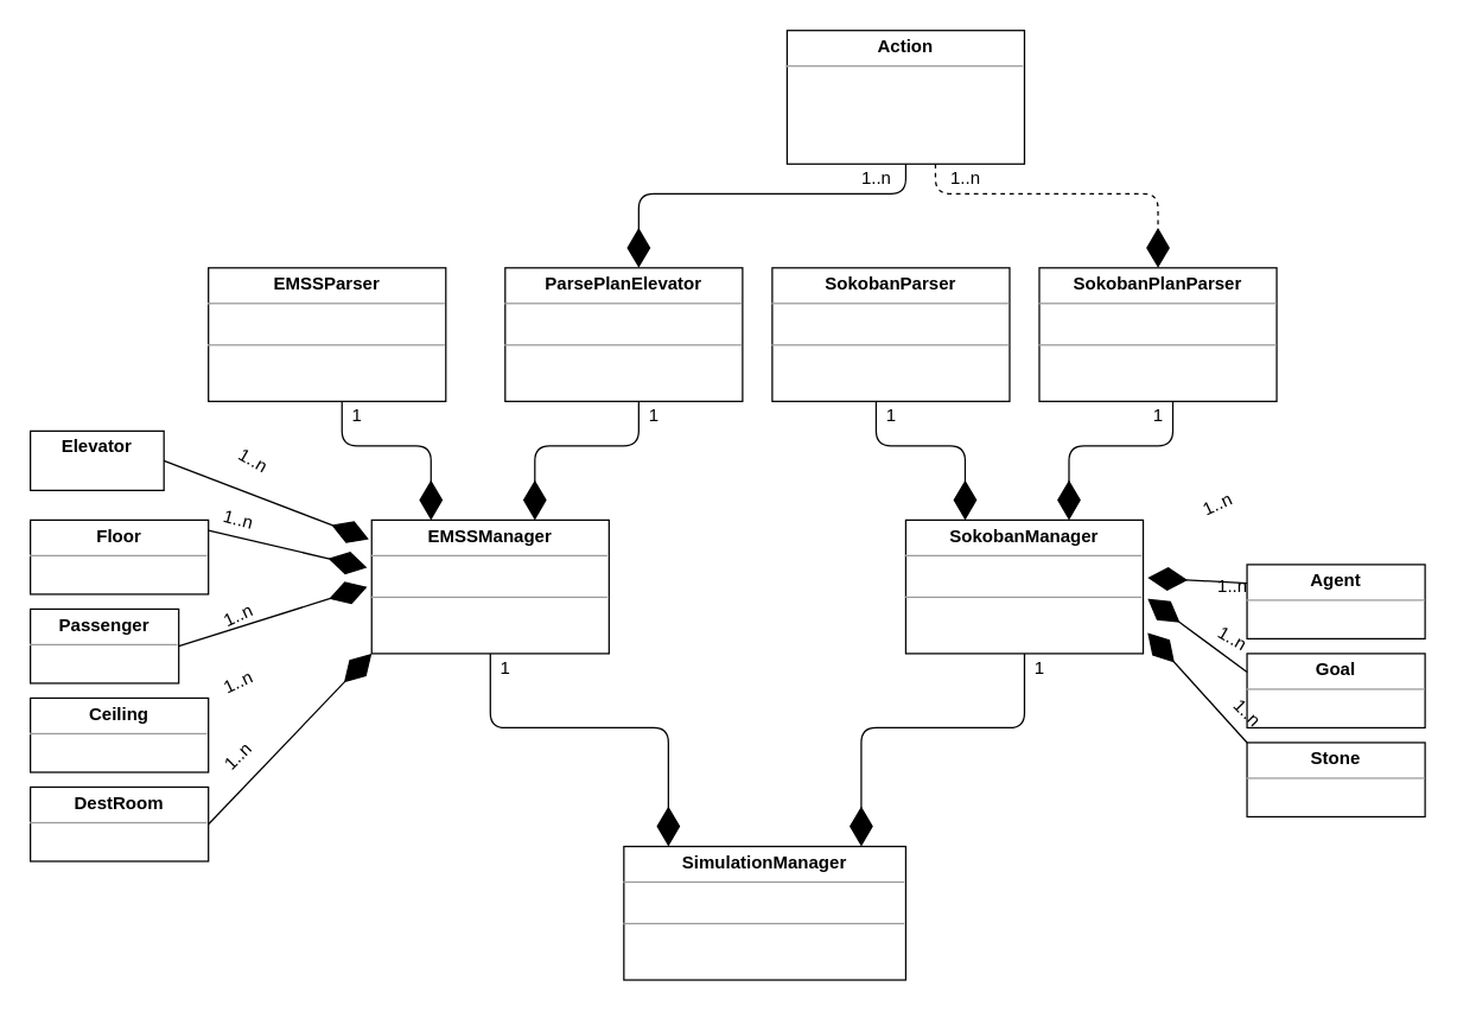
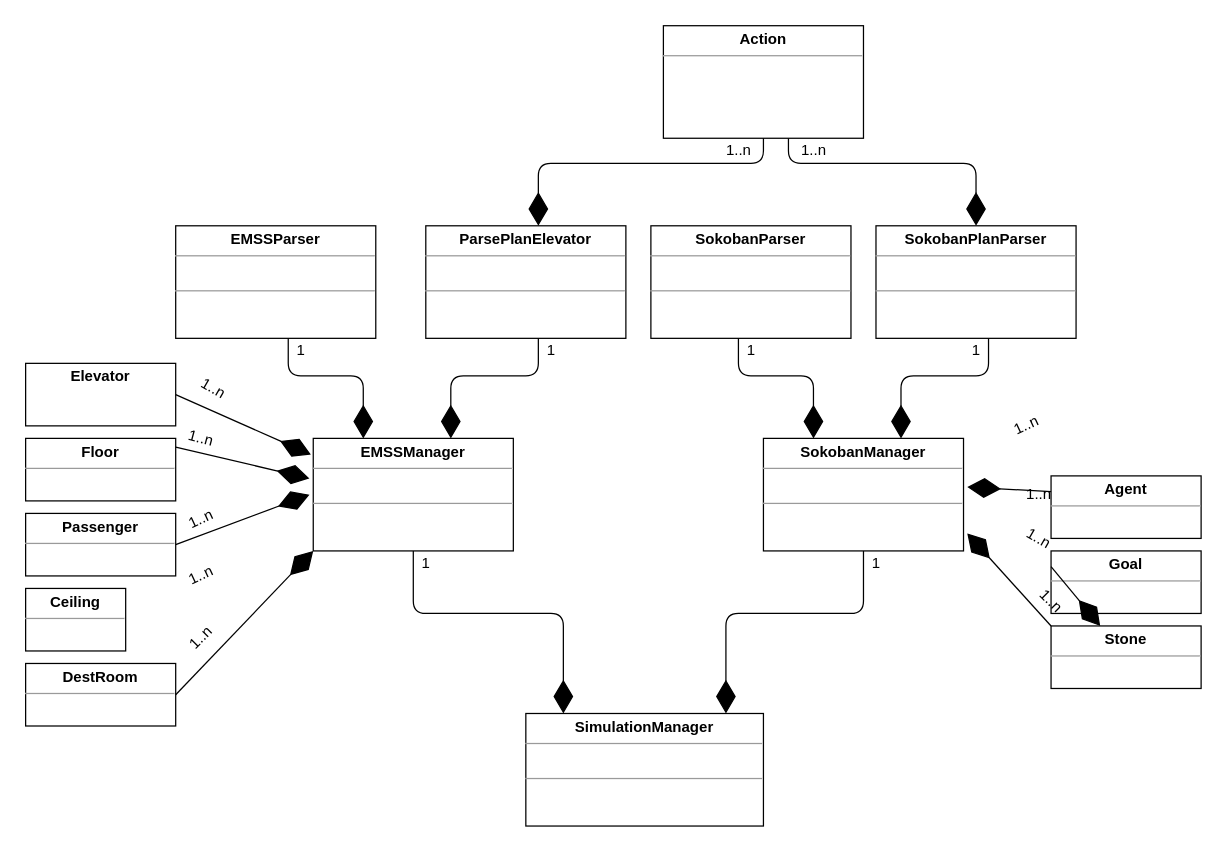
  <mxCell id="0" />
  <mxCell id="1" parent="0" />
  <mxCell id="2" value="&lt;p style=&quot;margin: 0px ; margin-top: 4px ; text-align: center&quot;&gt;&lt;b&gt;SimulationManager&lt;/b&gt;&lt;/p&gt;&lt;hr size=&quot;1&quot;&gt;&lt;p style=&quot;margin: 0px ; margin-left: 4px&quot;&gt;&lt;br&gt;&lt;/p&gt;&lt;hr size=&quot;1&quot;&gt;&lt;p style=&quot;margin: 0px ; margin-left: 4px&quot;&gt;&lt;br&gt;&lt;/p&gt;" style="verticalAlign=top;align=left;overflow=fill;fontSize=12;fontFamily=Helvetica;html=1;" vertex="1" parent="1"><mxGeometry x="420" y="570" width="190" height="90" as="geometry" /></mxCell>
  <mxCell id="3" value="" style="endArrow=diamondThin;endFill=1;endSize=24;html=1;" edge="1" parent="1"><mxGeometry width="160" relative="1" as="geometry"><mxPoint x="330" y="440" as="sourcePoint" /><mxPoint x="450" y="570" as="targetPoint" /><Array as="points"><mxPoint x="330" y="490" /><mxPoint x="450" y="490" /></Array></mxGeometry></mxCell>
  <mxCell id="4" value="" style="endArrow=diamondThin;endFill=1;endSize=24;html=1;" edge="1" parent="1"><mxGeometry width="160" relative="1" as="geometry"><mxPoint x="690" y="440" as="sourcePoint" /><mxPoint x="580" y="570" as="targetPoint" /><Array as="points"><mxPoint x="690" y="490" /><mxPoint x="580" y="490" /></Array></mxGeometry></mxCell>
  <mxCell id="5" value="&lt;p style=&quot;margin: 0px ; margin-top: 4px ; text-align: center&quot;&gt;&lt;b&gt;EMSSManager&lt;/b&gt;&lt;/p&gt;&lt;hr size=&quot;1&quot;&gt;&lt;p style=&quot;margin: 0px ; margin-left: 4px&quot;&gt;&lt;br&gt;&lt;/p&gt;&lt;hr size=&quot;1&quot;&gt;&lt;p style=&quot;margin: 0px ; margin-left: 4px&quot;&gt;&lt;br&gt;&lt;/p&gt;" style="verticalAlign=top;align=left;overflow=fill;fontSize=12;fontFamily=Helvetica;html=1;" vertex="1" parent="1"><mxGeometry x="250" y="350" width="160" height="90" as="geometry" /></mxCell>
  <mxCell id="6" value="&lt;p style=&quot;margin: 0px ; margin-top: 4px ; text-align: center&quot;&gt;&lt;b&gt;SokobanManager&lt;/b&gt;&lt;/p&gt;&lt;hr size=&quot;1&quot;&gt;&lt;p style=&quot;margin: 0px ; margin-left: 4px&quot;&gt;&lt;br&gt;&lt;/p&gt;&lt;hr size=&quot;1&quot;&gt;&lt;p style=&quot;margin: 0px ; margin-left: 4px&quot;&gt;&lt;br&gt;&lt;/p&gt;" style="verticalAlign=top;align=left;overflow=fill;fontSize=12;fontFamily=Helvetica;html=1;" vertex="1" parent="1"><mxGeometry x="610" y="350" width="160" height="90" as="geometry" /></mxCell>
  <mxCell id="7" value="" style="endArrow=diamondThin;endFill=1;endSize=24;html=1;" edge="1" parent="1"><mxGeometry width="160" relative="1" as="geometry"><mxPoint x="230" y="270" as="sourcePoint" /><mxPoint x="290" y="350" as="targetPoint" /><Array as="points"><mxPoint x="230" y="300" /><mxPoint x="290" y="300" /></Array></mxGeometry></mxCell>
  <mxCell id="8" value="" style="endArrow=diamondThin;endFill=1;endSize=24;html=1;" edge="1" parent="1"><mxGeometry width="160" relative="1" as="geometry"><mxPoint x="430" y="270" as="sourcePoint" /><mxPoint x="360" y="350" as="targetPoint" /><Array as="points"><mxPoint x="430" y="300" /><mxPoint x="360" y="300" /></Array></mxGeometry></mxCell>
  <mxCell id="9" value="" style="endArrow=diamondThin;endFill=1;endSize=24;html=1;" edge="1" parent="1"><mxGeometry width="160" relative="1" as="geometry"><mxPoint x="590" y="270" as="sourcePoint" /><mxPoint x="650" y="350" as="targetPoint" /><Array as="points"><mxPoint x="590" y="300" /><mxPoint x="650" y="300" /></Array></mxGeometry></mxCell>
  <mxCell id="10" value="" style="endArrow=diamondThin;endFill=1;endSize=24;html=1;" edge="1" parent="1"><mxGeometry width="160" relative="1" as="geometry"><mxPoint x="790" y="270" as="sourcePoint" /><mxPoint x="720" y="350" as="targetPoint" /><Array as="points"><mxPoint x="790" y="300" /><mxPoint x="720" y="300" /></Array></mxGeometry></mxCell>
  <mxCell id="11" value="&lt;p style=&quot;margin: 0px ; margin-top: 4px ; text-align: center&quot;&gt;&lt;b&gt;EMSSParser&lt;/b&gt;&lt;/p&gt;&lt;hr size=&quot;1&quot;&gt;&lt;p style=&quot;margin: 0px ; margin-left: 4px&quot;&gt;&lt;br&gt;&lt;/p&gt;&lt;hr size=&quot;1&quot;&gt;&lt;p style=&quot;margin: 0px ; margin-left: 4px&quot;&gt;&lt;br&gt;&lt;/p&gt;" style="verticalAlign=top;align=left;overflow=fill;fontSize=12;fontFamily=Helvetica;html=1;" vertex="1" parent="1"><mxGeometry x="140" y="180" width="160" height="90" as="geometry" /></mxCell>
  <mxCell id="12" value="&lt;p style=&quot;margin: 0px ; margin-top: 4px ; text-align: center&quot;&gt;&lt;b&gt;ParsePlanElevator&lt;/b&gt;&lt;/p&gt;&lt;hr size=&quot;1&quot;&gt;&lt;p style=&quot;margin: 0px ; margin-left: 4px&quot;&gt;&lt;br&gt;&lt;/p&gt;&lt;hr size=&quot;1&quot;&gt;&lt;p style=&quot;margin: 0px ; margin-left: 4px&quot;&gt;&lt;br&gt;&lt;/p&gt;" style="verticalAlign=top;align=left;overflow=fill;fontSize=12;fontFamily=Helvetica;html=1;" vertex="1" parent="1"><mxGeometry x="340" y="180" width="160" height="90" as="geometry" /></mxCell>
  <mxCell id="13" value="&lt;p style=&quot;margin: 0px ; margin-top: 4px ; text-align: center&quot;&gt;&lt;b&gt;SokobanParser&lt;/b&gt;&lt;/p&gt;&lt;hr size=&quot;1&quot;&gt;&lt;p style=&quot;margin: 0px ; margin-left: 4px&quot;&gt;&lt;br&gt;&lt;/p&gt;&lt;hr size=&quot;1&quot;&gt;&lt;p style=&quot;margin: 0px ; margin-left: 4px&quot;&gt;&lt;br&gt;&lt;/p&gt;" style="verticalAlign=top;align=left;overflow=fill;fontSize=12;fontFamily=Helvetica;html=1;" vertex="1" parent="1"><mxGeometry x="520" y="180" width="160" height="90" as="geometry" /></mxCell>
  <mxCell id="14" value="&lt;p style=&quot;margin: 0px ; margin-top: 4px ; text-align: center&quot;&gt;&lt;b&gt;SokobanPlanParser&lt;/b&gt;&lt;/p&gt;&lt;hr size=&quot;1&quot;&gt;&lt;p style=&quot;margin: 0px ; margin-left: 4px&quot;&gt;&lt;br&gt;&lt;/p&gt;&lt;hr size=&quot;1&quot;&gt;&lt;p style=&quot;margin: 0px ; margin-left: 4px&quot;&gt;&lt;br&gt;&lt;/p&gt;" style="verticalAlign=top;align=left;overflow=fill;fontSize=12;fontFamily=Helvetica;html=1;" vertex="1" parent="1"><mxGeometry x="700" y="180" width="160" height="90" as="geometry" /></mxCell>
  <mxCell id="15" value="&lt;p style=&quot;margin: 0px ; margin-top: 4px ; text-align: center&quot;&gt;&lt;b&gt;Agent&lt;/b&gt;&lt;/p&gt;&lt;hr size=&quot;1&quot;&gt;&lt;p style=&quot;margin: 0px ; margin-left: 4px&quot;&gt;&lt;br&gt;&lt;/p&gt;" style="verticalAlign=top;align=left;overflow=fill;fontSize=12;fontFamily=Helvetica;html=1;" vertex="1" parent="1"><mxGeometry x="840" y="380" width="120" height="50" as="geometry" /></mxCell>
  <mxCell id="16" value="&lt;p style=&quot;margin: 0px ; margin-top: 4px ; text-align: center&quot;&gt;&lt;b&gt;Goal&lt;/b&gt;&lt;/p&gt;&lt;hr size=&quot;1&quot;&gt;&lt;p style=&quot;margin: 0px ; margin-left: 4px&quot;&gt;&lt;br&gt;&lt;/p&gt;&lt;hr size=&quot;1&quot;&gt;&lt;p style=&quot;margin: 0px ; margin-left: 4px&quot;&gt;&lt;br&gt;&lt;/p&gt;" style="verticalAlign=top;align=left;overflow=fill;fontSize=12;fontFamily=Helvetica;html=1;" vertex="1" parent="1"><mxGeometry x="840" y="440" width="120" height="50" as="geometry" /></mxCell>
  <mxCell id="17" value="&lt;p style=&quot;margin: 0px ; margin-top: 4px ; text-align: center&quot;&gt;&lt;b&gt;Stone&lt;/b&gt;&lt;/p&gt;&lt;hr size=&quot;1&quot;&gt;&lt;p style=&quot;margin: 0px ; margin-left: 4px&quot;&gt;&lt;br&gt;&lt;/p&gt;&lt;hr size=&quot;1&quot;&gt;&lt;p style=&quot;margin: 0px ; margin-left: 4px&quot;&gt;&lt;br&gt;&lt;/p&gt;" style="verticalAlign=top;align=left;overflow=fill;fontSize=12;fontFamily=Helvetica;html=1;" vertex="1" parent="1"><mxGeometry x="840" y="500" width="120" height="50" as="geometry" /></mxCell>
  <mxCell id="18" value="" style="endArrow=diamondThin;endFill=1;endSize=24;html=1;entryX=1.019;entryY=0.433;entryDx=0;entryDy=0;exitX=0;exitY=0.25;exitDx=0;exitDy=0;entryPerimeter=0;" edge="1" parent="1" source="15" target="6"><mxGeometry width="160" relative="1" as="geometry"><mxPoint x="840" y="380" as="sourcePoint" /><mxPoint x="770" y="407.5" as="targetPoint" /></mxGeometry></mxCell>
- <mxCell id="19" value="" style="endArrow=diamondThin;endFill=1;endSize=24;html=1;entryX=1.019;entryY=0.589;entryDx=0;entryDy=0;exitX=0;exitY=0.25;exitDx=0;exitDy=0;entryPerimeter=0;" edge="1" parent="1" source="16" target="6"><mxGeometry width="160" relative="1" as="geometry"><mxPoint x="860" y="365" as="sourcePoint" /><mxPoint x="790" y="392.5" as="targetPoint" /></mxGeometry></mxCell>
+ <mxCell id="19" value="" style="endArrow=diamondThin;endFill=1;endSize=24;html=1;exitX=0;exitY=0.25;exitDx=0;exitDy=0;" edge="1" parent="1" source="16" target="17"><mxGeometry width="160" relative="1" as="geometry"><mxPoint x="860" y="365" as="sourcePoint" /><mxPoint x="790" y="392.5" as="targetPoint" /></mxGeometry></mxCell>
  <mxCell id="20" value="" style="endArrow=diamondThin;endFill=1;endSize=24;html=1;exitX=0;exitY=0;exitDx=0;exitDy=0;" edge="1" parent="1" source="17"><mxGeometry width="160" relative="1" as="geometry"><mxPoint x="870" y="375" as="sourcePoint" /><mxPoint x="773" y="426" as="targetPoint" /></mxGeometry></mxCell>
  <mxCell id="21" value="1..n" style="text;html=1;align=center;verticalAlign=middle;resizable=0;points=[];autosize=1;rotation=-25;" vertex="1" parent="1"><mxGeometry x="800" y="330" width="40" height="20" as="geometry" /></mxCell>
  <mxCell id="22" value="1..n" style="text;html=1;align=center;verticalAlign=middle;resizable=0;points=[];autosize=1;rotation=0;" vertex="1" parent="1"><mxGeometry x="810" y="385" width="40" height="20" as="geometry" /></mxCell>
  <mxCell id="23" value="1..n" style="text;html=1;align=center;verticalAlign=middle;resizable=0;points=[];autosize=1;rotation=30;" vertex="1" parent="1"><mxGeometry x="810" y="420" width="40" height="20" as="geometry" /></mxCell>
  <mxCell id="24" value="1..n" style="text;html=1;align=center;verticalAlign=middle;resizable=0;points=[];autosize=1;rotation=45;" vertex="1" parent="1"><mxGeometry x="820" y="470" width="40" height="20" as="geometry" /></mxCell>
  <mxCell id="25" value="1" style="text;html=1;align=center;verticalAlign=middle;resizable=0;points=[];autosize=1;" vertex="1" parent="1"><mxGeometry x="590" y="270" width="20" height="20" as="geometry" /></mxCell>
  <mxCell id="26" value="1" style="text;html=1;align=center;verticalAlign=middle;resizable=0;points=[];autosize=1;" vertex="1" parent="1"><mxGeometry x="770" y="270" width="20" height="20" as="geometry" /></mxCell>
  <mxCell id="27" value="1" style="text;html=1;align=center;verticalAlign=middle;resizable=0;points=[];autosize=1;" vertex="1" parent="1"><mxGeometry x="430" y="270" width="20" height="20" as="geometry" /></mxCell>
  <mxCell id="28" value="1" style="text;html=1;align=center;verticalAlign=middle;resizable=0;points=[];autosize=1;" vertex="1" parent="1"><mxGeometry x="230" y="270" width="20" height="20" as="geometry" /></mxCell>
  <mxCell id="29" value="1" style="text;html=1;align=center;verticalAlign=middle;resizable=0;points=[];autosize=1;" vertex="1" parent="1"><mxGeometry x="330" y="440" width="20" height="20" as="geometry" /></mxCell>
  <mxCell id="30" value="1" style="text;html=1;align=center;verticalAlign=middle;resizable=0;points=[];autosize=1;" vertex="1" parent="1"><mxGeometry x="690" y="440" width="20" height="20" as="geometry" /></mxCell>
- <mxCell id="31" value="" style="endArrow=diamondThin;endFill=1;endSize=24;html=1;entryX=0.5;entryY=0;entryDx=0;entryDy=0;dashed=1;" edge="1" parent="1" source="32" target="14"><mxGeometry width="160" relative="1" as="geometry"><mxPoint x="565" y="50" as="sourcePoint" /><mxPoint x="750" y="200" as="targetPoint" /><Array as="points"><mxPoint x="630" y="110" /><mxPoint x="630" y="130" /><mxPoint x="780" y="130" /></Array></mxGeometry></mxCell>
+ <mxCell id="31" value="" style="endArrow=diamondThin;endFill=1;endSize=24;html=1;entryX=0.5;entryY=0;entryDx=0;entryDy=0;" edge="1" parent="1" source="32" target="14"><mxGeometry width="160" relative="1" as="geometry"><mxPoint x="565" y="50" as="sourcePoint" /><mxPoint x="750" y="200" as="targetPoint" /><Array as="points"><mxPoint x="630" y="110" /><mxPoint x="630" y="130" /><mxPoint x="780" y="130" /></Array></mxGeometry></mxCell>
  <mxCell id="32" value="&lt;p style=&quot;margin: 0px ; margin-top: 4px ; text-align: center&quot;&gt;&lt;b&gt;Action&lt;/b&gt;&lt;/p&gt;&lt;hr size=&quot;1&quot;&gt;&lt;p style=&quot;margin: 0px ; margin-left: 4px&quot;&gt;&lt;/p&gt;&lt;p style=&quot;margin: 0px ; margin-left: 4px&quot;&gt;&lt;br&gt;&lt;/p&gt;" style="verticalAlign=top;align=left;overflow=fill;fontSize=12;fontFamily=Helvetica;html=1;" vertex="1" parent="1"><mxGeometry x="530" y="20" width="160" height="90" as="geometry" /></mxCell>
  <mxCell id="33" value="" style="endArrow=diamondThin;endFill=1;endSize=24;html=1;entryX=0.5;entryY=0;entryDx=0;entryDy=0;exitX=0.5;exitY=1;exitDx=0;exitDy=0;" edge="1" parent="1" source="32"><mxGeometry width="160" relative="1" as="geometry"><mxPoint x="525" y="60" as="sourcePoint" /><mxPoint x="430" y="180" as="targetPoint" /><Array as="points"><mxPoint x="610" y="130" /><mxPoint x="430" y="130" /></Array></mxGeometry></mxCell>
- <mxCell id="34" value="&lt;p style=&quot;margin: 0px ; margin-top: 4px ; text-align: center&quot;&gt;&lt;b&gt;Elevator&lt;/b&gt;&lt;/p&gt;&lt;p style=&quot;margin: 0px ; margin-left: 4px&quot;&gt;&lt;/p&gt;&lt;p style=&quot;margin: 0px ; margin-left: 4px&quot;&gt;&lt;br&gt;&lt;/p&gt;" style="verticalAlign=top;align=left;overflow=fill;fontSize=12;fontFamily=Helvetica;html=1;" vertex="1" parent="1"><mxGeometry x="20" y="290" width="90" height="40" as="geometry" /></mxCell>
+ <mxCell id="34" value="&lt;p style=&quot;margin: 0px ; margin-top: 4px ; text-align: center&quot;&gt;&lt;b&gt;Elevator&lt;/b&gt;&lt;/p&gt;&lt;p style=&quot;margin: 0px ; margin-left: 4px&quot;&gt;&lt;/p&gt;&lt;p style=&quot;margin: 0px ; margin-left: 4px&quot;&gt;&lt;br&gt;&lt;/p&gt;" style="verticalAlign=top;align=left;overflow=fill;fontSize=12;fontFamily=Helvetica;html=1;" vertex="1" parent="1"><mxGeometry x="20" y="290" width="120" height="50" as="geometry" /></mxCell>
  <mxCell id="35" value="&lt;p style=&quot;margin: 0px ; margin-top: 4px ; text-align: center&quot;&gt;&lt;b&gt;Floor&lt;/b&gt;&lt;/p&gt;&lt;hr size=&quot;1&quot;&gt;&lt;p style=&quot;margin: 0px ; margin-left: 4px&quot;&gt;&lt;/p&gt;&lt;p style=&quot;margin: 0px ; margin-left: 4px&quot;&gt;&lt;br&gt;&lt;/p&gt;" style="verticalAlign=top;align=left;overflow=fill;fontSize=12;fontFamily=Helvetica;html=1;" vertex="1" parent="1"><mxGeometry x="20" y="350" width="120" height="50" as="geometry" /></mxCell>
- <mxCell id="36" value="&lt;p style=&quot;margin: 0px ; margin-top: 4px ; text-align: center&quot;&gt;&lt;b&gt;Passenger&lt;/b&gt;&lt;/p&gt;&lt;hr size=&quot;1&quot;&gt;&lt;p style=&quot;margin: 0px ; margin-left: 4px&quot;&gt;&lt;/p&gt;&lt;p style=&quot;margin: 0px ; margin-left: 4px&quot;&gt;&lt;br&gt;&lt;/p&gt;" style="verticalAlign=top;align=left;overflow=fill;fontSize=12;fontFamily=Helvetica;html=1;" vertex="1" parent="1"><mxGeometry x="20" y="410" width="100" height="50" as="geometry" /></mxCell>
- <mxCell id="37" value="&lt;p style=&quot;margin: 0px ; margin-top: 4px ; text-align: center&quot;&gt;&lt;b&gt;Ceiling&lt;/b&gt;&lt;/p&gt;&lt;hr size=&quot;1&quot;&gt;&lt;p style=&quot;margin: 0px ; margin-left: 4px&quot;&gt;&lt;/p&gt;&lt;p style=&quot;margin: 0px ; margin-left: 4px&quot;&gt;&lt;br&gt;&lt;/p&gt;" style="verticalAlign=top;align=left;overflow=fill;fontSize=12;fontFamily=Helvetica;html=1;" vertex="1" parent="1"><mxGeometry x="20" y="470" width="120" height="50" as="geometry" /></mxCell>
+ <mxCell id="36" value="&lt;p style=&quot;margin: 0px ; margin-top: 4px ; text-align: center&quot;&gt;&lt;b&gt;Passenger&lt;/b&gt;&lt;/p&gt;&lt;hr size=&quot;1&quot;&gt;&lt;p style=&quot;margin: 0px ; margin-left: 4px&quot;&gt;&lt;/p&gt;&lt;p style=&quot;margin: 0px ; margin-left: 4px&quot;&gt;&lt;br&gt;&lt;/p&gt;" style="verticalAlign=top;align=left;overflow=fill;fontSize=12;fontFamily=Helvetica;html=1;" vertex="1" parent="1"><mxGeometry x="20" y="410" width="120" height="50" as="geometry" /></mxCell>
+ <mxCell id="37" value="&lt;p style=&quot;margin: 0px ; margin-top: 4px ; text-align: center&quot;&gt;&lt;b&gt;Ceiling&lt;/b&gt;&lt;/p&gt;&lt;hr size=&quot;1&quot;&gt;&lt;p style=&quot;margin: 0px ; margin-left: 4px&quot;&gt;&lt;/p&gt;&lt;p style=&quot;margin: 0px ; margin-left: 4px&quot;&gt;&lt;br&gt;&lt;/p&gt;" style="verticalAlign=top;align=left;overflow=fill;fontSize=12;fontFamily=Helvetica;html=1;" vertex="1" parent="1"><mxGeometry x="20" y="470" width="80" height="50" as="geometry" /></mxCell>
  <mxCell id="38" value="&lt;p style=&quot;margin: 0px ; margin-top: 4px ; text-align: center&quot;&gt;&lt;b&gt;DestRoom&lt;/b&gt;&lt;/p&gt;&lt;hr size=&quot;1&quot;&gt;&lt;p style=&quot;margin: 0px ; margin-left: 4px&quot;&gt;&lt;/p&gt;&lt;p style=&quot;margin: 0px ; margin-left: 4px&quot;&gt;&lt;br&gt;&lt;/p&gt;" style="verticalAlign=top;align=left;overflow=fill;fontSize=12;fontFamily=Helvetica;html=1;" vertex="1" parent="1"><mxGeometry x="20" y="530" width="120" height="50" as="geometry" /></mxCell>
  <mxCell id="39" value="" style="endArrow=diamondThin;endFill=1;endSize=24;html=1;entryX=-0.012;entryY=0.144;entryDx=0;entryDy=0;entryPerimeter=0;exitX=1;exitY=0.5;exitDx=0;exitDy=0;" edge="1" parent="1" source="34" target="5"><mxGeometry width="160" relative="1" as="geometry"><mxPoint x="-10" y="340" as="sourcePoint" /><mxPoint x="150" y="340" as="targetPoint" /></mxGeometry></mxCell>
  <mxCell id="40" value="" style="endArrow=diamondThin;endFill=1;endSize=24;html=1;entryX=-0.019;entryY=0.356;entryDx=0;entryDy=0;entryPerimeter=0;exitX=1;exitY=0.5;exitDx=0;exitDy=0;" edge="1" parent="1" target="5"><mxGeometry width="160" relative="1" as="geometry"><mxPoint x="140" y="357.04" as="sourcePoint" /><mxPoint x="248.08" y="405" as="targetPoint" /></mxGeometry></mxCell>
  <mxCell id="41" value="" style="endArrow=diamondThin;endFill=1;endSize=24;html=1;exitX=1;exitY=0.5;exitDx=0;exitDy=0;" edge="1" parent="1" source="36"><mxGeometry width="160" relative="1" as="geometry"><mxPoint x="160" y="335" as="sourcePoint" /><mxPoint x="247" y="395" as="targetPoint" /></mxGeometry></mxCell>
  <mxCell id="42" value="" style="endArrow=diamondThin;endFill=1;endSize=24;html=1;entryX=0;entryY=1;entryDx=0;entryDy=0;exitX=1;exitY=0.5;exitDx=0;exitDy=0;" edge="1" parent="1" source="38" target="5"><mxGeometry width="160" relative="1" as="geometry"><mxPoint x="180" y="355" as="sourcePoint" /><mxPoint x="288.08" y="402.96" as="targetPoint" /></mxGeometry></mxCell>
  <mxCell id="43" value="1..n" style="text;html=1;align=center;verticalAlign=middle;resizable=0;points=[];autosize=1;rotation=30;" vertex="1" parent="1"><mxGeometry x="150" y="300" width="40" height="20" as="geometry" /></mxCell>
  <mxCell id="44" value="1..n" style="text;html=1;align=center;verticalAlign=middle;resizable=0;points=[];autosize=1;rotation=15;" vertex="1" parent="1"><mxGeometry x="140" y="340" width="40" height="20" as="geometry" /></mxCell>
  <mxCell id="45" value="1..n" style="text;html=1;align=center;verticalAlign=middle;resizable=0;points=[];autosize=1;rotation=-25;" vertex="1" parent="1"><mxGeometry x="140" y="405" width="40" height="20" as="geometry" /></mxCell>
  <mxCell id="46" value="1..n" style="text;html=1;align=center;verticalAlign=middle;resizable=0;points=[];autosize=1;rotation=-25;" vertex="1" parent="1"><mxGeometry x="140" y="450" width="40" height="20" as="geometry" /></mxCell>
  <mxCell id="47" value="1..n" style="text;html=1;align=center;verticalAlign=middle;resizable=0;points=[];autosize=1;rotation=-45;" vertex="1" parent="1"><mxGeometry x="140" y="500" width="40" height="20" as="geometry" /></mxCell>
  <mxCell id="48" value="1..n" style="text;html=1;align=center;verticalAlign=middle;resizable=0;points=[];autosize=1;rotation=0;" vertex="1" parent="1"><mxGeometry x="630" y="110" width="40" height="20" as="geometry" /></mxCell>
  <mxCell id="49" value="1..n" style="text;html=1;align=center;verticalAlign=middle;resizable=0;points=[];autosize=1;rotation=0;" vertex="1" parent="1"><mxGeometry x="570" y="110" width="40" height="20" as="geometry" /></mxCell>
